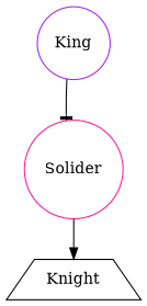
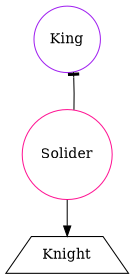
  digraph {
    node [shape=circle]
    n1 [color=purple label=King]
    n2 [color=deeppink label=Solider]
    n3 [color=black label=Knight shape=trapezium]
-   n1 -> n2 [arrowhead=tee]
+   n2 -> n1 [arrowhead=tee]
    n2 -> n3 [arrowhead=normal]
  }
